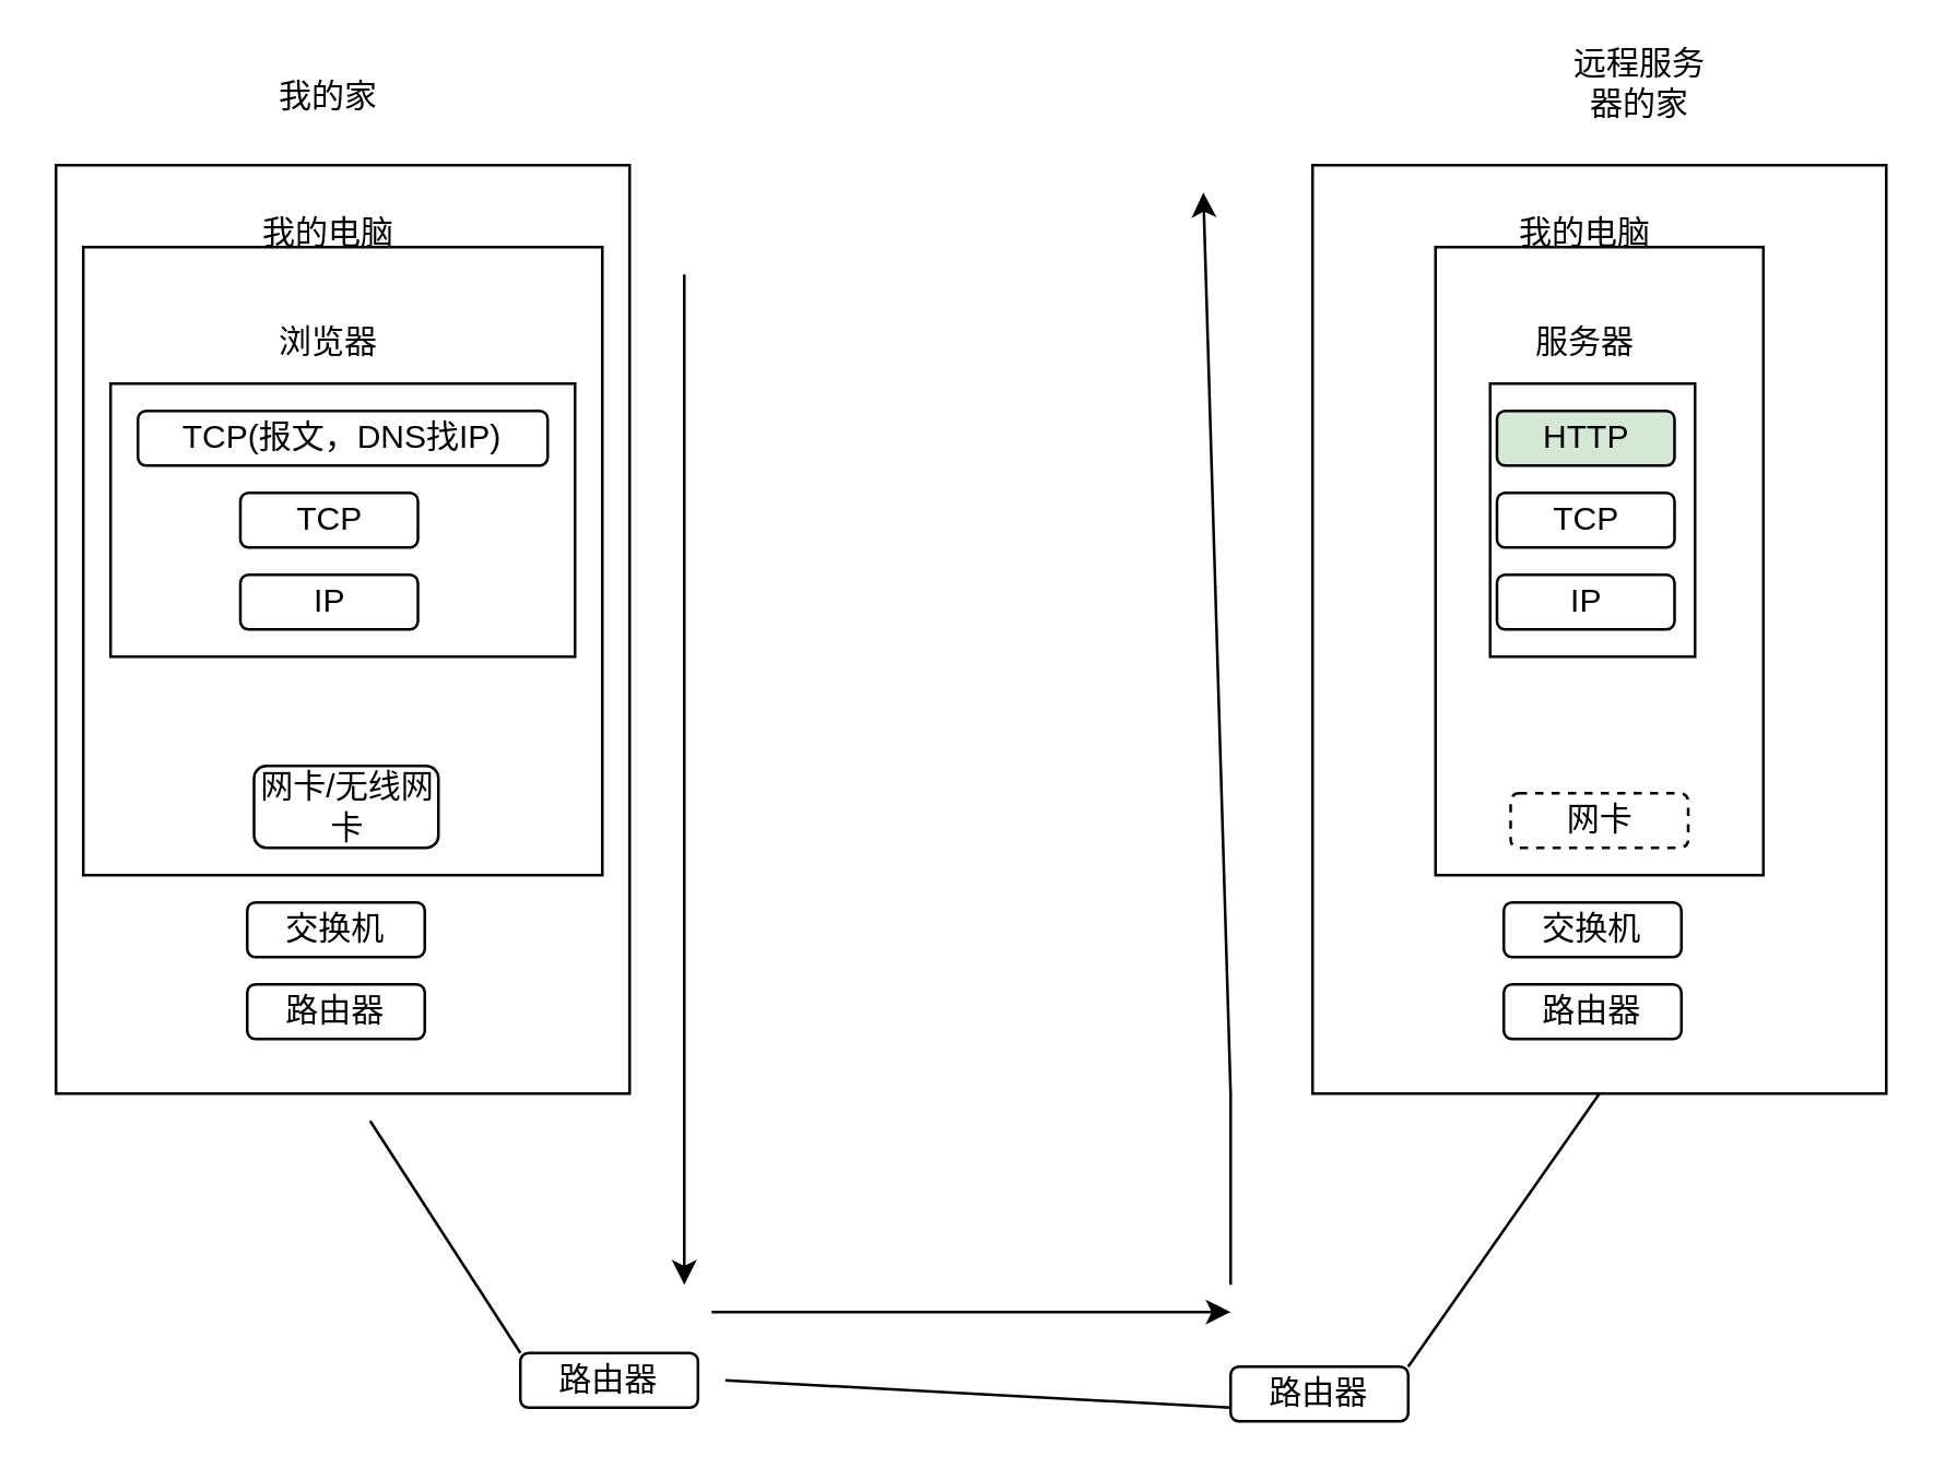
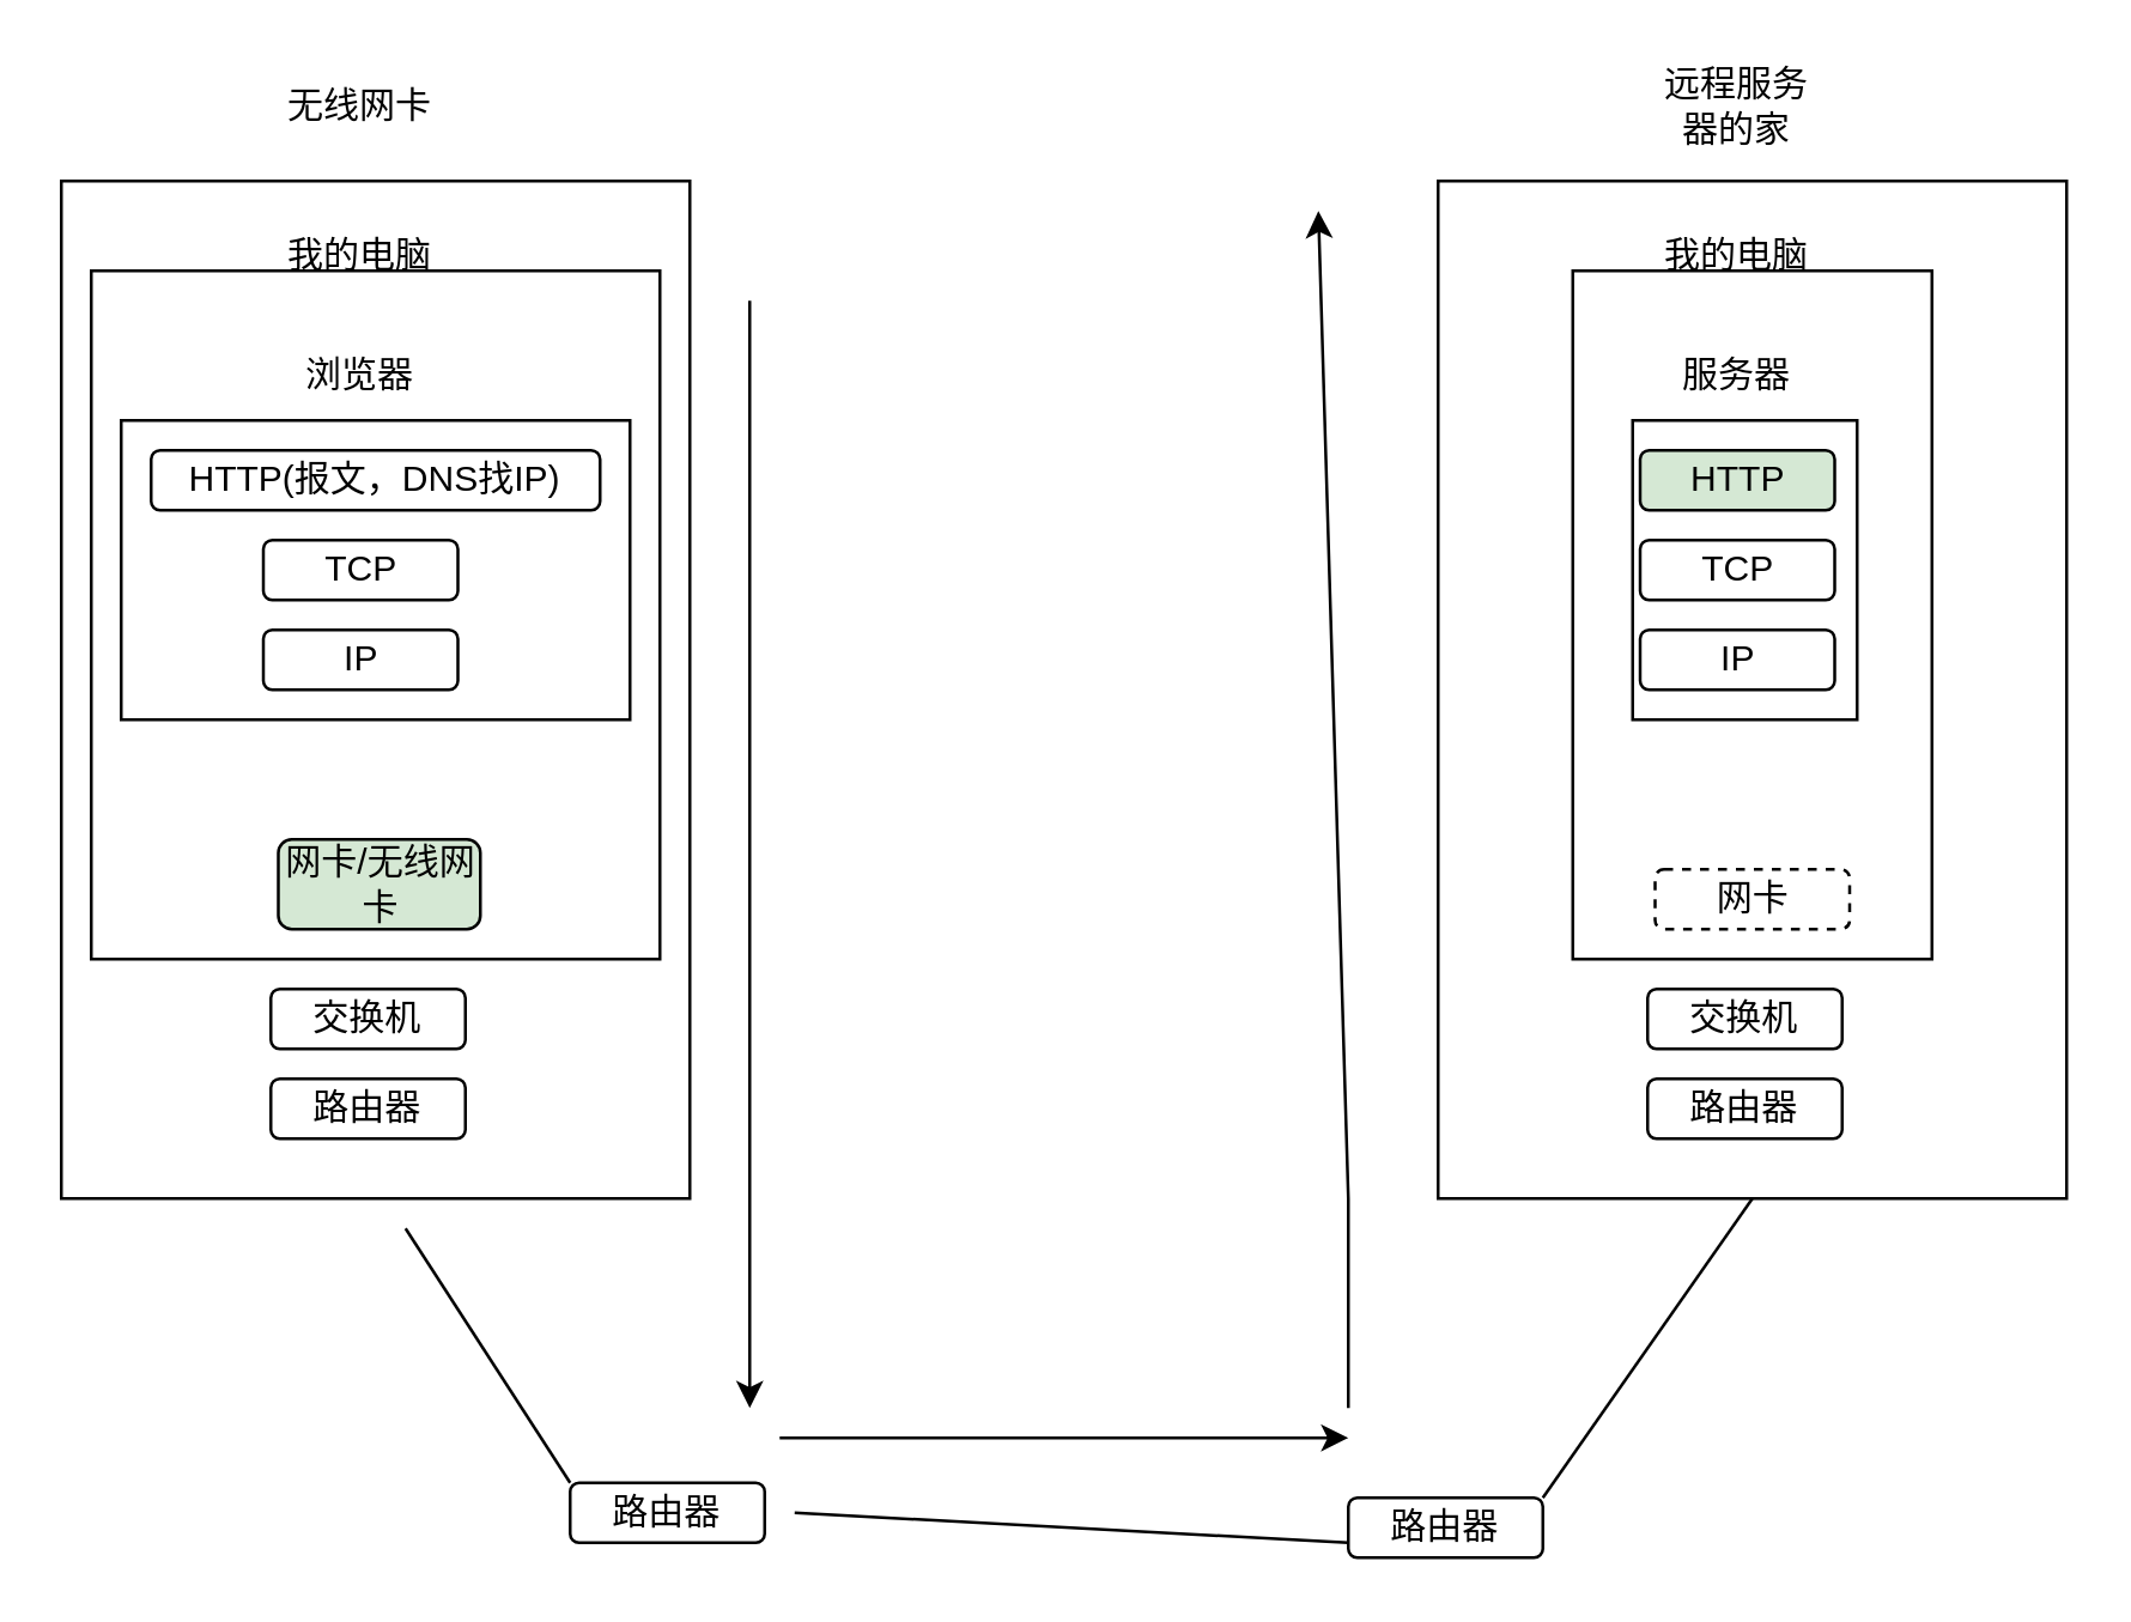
  <mxCell id="0" />
  <mxCell id="1" parent="0" />
  <mxCell id="2" value="" style="rounded=0;whiteSpace=wrap;html=1;" parent="1" vertex="1"><mxGeometry x="20" y="60" width="210" height="340" as="geometry" /></mxCell>
- <mxCell id="3" value="我的家" style="text;strokeColor=none;align=center;fillColor=none;html=1;verticalAlign=middle;whiteSpace=wrap;rounded=0;" parent="1" vertex="1"><mxGeometry x="90" y="20" width="60" height="30" as="geometry" /></mxCell>
+ <mxCell id="3" value="无线网卡" style="text;strokeColor=none;align=center;fillColor=none;html=1;verticalAlign=middle;whiteSpace=wrap;rounded=0;" parent="1" vertex="1"><mxGeometry x="90" y="20" width="60" height="30" as="geometry" /></mxCell>
  <mxCell id="4" value="" style="rounded=0;whiteSpace=wrap;html=1;" parent="1" vertex="1"><mxGeometry x="30" y="90" width="190" height="230" as="geometry" /></mxCell>
  <mxCell id="5" value="我的电脑&lt;br&gt;" style="text;strokeColor=none;align=center;fillColor=none;html=1;verticalAlign=middle;whiteSpace=wrap;rounded=0;" parent="1" vertex="1"><mxGeometry x="90" y="70" width="60" height="30" as="geometry" /></mxCell>
  <mxCell id="6" value="浏览器" style="text;strokeColor=none;align=center;fillColor=none;html=1;verticalAlign=middle;whiteSpace=wrap;rounded=0;" parent="1" vertex="1"><mxGeometry x="90" y="110" width="60" height="30" as="geometry" /></mxCell>
  <mxCell id="7" value="" style="rounded=0;whiteSpace=wrap;html=1;" vertex="1" parent="1"><mxGeometry x="40" y="140" width="170" height="100" as="geometry" /></mxCell>
- <mxCell id="8" value="TCP(报文，DNS找IP)" style="rounded=1;whiteSpace=wrap;html=1;" vertex="1" parent="1"><mxGeometry x="50" y="150" width="150" height="20" as="geometry" /></mxCell>
+ <mxCell id="8" value="HTTP(报文，DNS找IP)" style="rounded=1;whiteSpace=wrap;html=1;" vertex="1" parent="1"><mxGeometry x="50" y="150" width="150" height="20" as="geometry" /></mxCell>
  <mxCell id="9" value="TCP" style="rounded=1;whiteSpace=wrap;html=1;" vertex="1" parent="1"><mxGeometry x="87.5" y="180" width="65" height="20" as="geometry" /></mxCell>
  <mxCell id="10" value="IP" style="rounded=1;whiteSpace=wrap;html=1;" vertex="1" parent="1"><mxGeometry x="87.5" y="210" width="65" height="20" as="geometry" /></mxCell>
- <mxCell id="11" value="网卡/无线网卡" style="rounded=1;whiteSpace=wrap;html=1;" vertex="1" parent="1"><mxGeometry x="92.5" y="280" width="67.5" height="30" as="geometry" /></mxCell>
+ <mxCell id="11" value="网卡/无线网卡" style="rounded=1;whiteSpace=wrap;html=1;fillColor=#d5e8d4;" vertex="1" parent="1"><mxGeometry x="92.5" y="280" width="67.5" height="30" as="geometry" /></mxCell>
  <mxCell id="12" value="交换机" style="rounded=1;whiteSpace=wrap;html=1;" vertex="1" parent="1"><mxGeometry x="90" y="330" width="65" height="20" as="geometry" /></mxCell>
  <mxCell id="13" value="路由器" style="rounded=1;whiteSpace=wrap;html=1;" vertex="1" parent="1"><mxGeometry x="90" y="360" width="65" height="20" as="geometry" /></mxCell>
  <mxCell id="14" value="路由器" style="rounded=1;whiteSpace=wrap;html=1;" vertex="1" parent="1"><mxGeometry x="450" y="500" width="65" height="20" as="geometry" /></mxCell>
  <mxCell id="15" value="路由器" style="rounded=1;whiteSpace=wrap;html=1;" vertex="1" parent="1"><mxGeometry x="190" y="495" width="65" height="20" as="geometry" /></mxCell>
  <mxCell id="16" value="" style="rounded=0;whiteSpace=wrap;html=1;" vertex="1" parent="1"><mxGeometry x="480" y="60" width="210" height="340" as="geometry" /></mxCell>
- <mxCell id="17" value="远程服务器的家" style="text;strokeColor=none;align=center;fillColor=none;html=1;verticalAlign=middle;whiteSpace=wrap;rounded=0;" vertex="1" parent="1"><mxGeometry x="570" y="15" width="60" height="30" as="geometry" /></mxCell>
+ <mxCell id="17" value="远程服务器的家" style="text;strokeColor=none;align=center;fillColor=none;html=1;verticalAlign=middle;whiteSpace=wrap;rounded=0;" vertex="1" parent="1"><mxGeometry x="550" y="20" width="60" height="30" as="geometry" /></mxCell>
  <mxCell id="18" value="" style="rounded=0;whiteSpace=wrap;html=1;" vertex="1" parent="1"><mxGeometry x="525" y="90" width="120" height="230" as="geometry" /></mxCell>
  <mxCell id="19" value="我的电脑&lt;br&gt;" style="text;strokeColor=none;align=center;fillColor=none;html=1;verticalAlign=middle;whiteSpace=wrap;rounded=0;" vertex="1" parent="1"><mxGeometry x="550" y="70" width="60" height="30" as="geometry" /></mxCell>
  <mxCell id="20" value="服务器" style="text;strokeColor=none;align=center;fillColor=none;html=1;verticalAlign=middle;whiteSpace=wrap;rounded=0;" vertex="1" parent="1"><mxGeometry x="550" y="110" width="60" height="30" as="geometry" /></mxCell>
  <mxCell id="21" value="" style="rounded=0;whiteSpace=wrap;html=1;" vertex="1" parent="1"><mxGeometry x="545" y="140" width="75" height="100" as="geometry" /></mxCell>
  <mxCell id="22" value="HTTP" style="rounded=1;whiteSpace=wrap;html=1;fillColor=#d5e8d4;" vertex="1" parent="1"><mxGeometry x="547.5" y="150" width="65" height="20" as="geometry" /></mxCell>
  <mxCell id="23" value="TCP" style="rounded=1;whiteSpace=wrap;html=1;" vertex="1" parent="1"><mxGeometry x="547.5" y="180" width="65" height="20" as="geometry" /></mxCell>
  <mxCell id="24" value="IP" style="rounded=1;whiteSpace=wrap;html=1;" vertex="1" parent="1"><mxGeometry x="547.5" y="210" width="65" height="20" as="geometry" /></mxCell>
  <mxCell id="25" value="网卡" style="rounded=1;whiteSpace=wrap;html=1;dashed=1;" vertex="1" parent="1"><mxGeometry x="552.5" y="290" width="65" height="20" as="geometry" /></mxCell>
  <mxCell id="26" value="交换机" style="rounded=1;whiteSpace=wrap;html=1;" vertex="1" parent="1"><mxGeometry x="550" y="330" width="65" height="20" as="geometry" /></mxCell>
  <mxCell id="27" value="路由器" style="rounded=1;whiteSpace=wrap;html=1;" vertex="1" parent="1"><mxGeometry x="550" y="360" width="65" height="20" as="geometry" /></mxCell>
  <mxCell id="28" value="" style="endArrow=classic;html=1;rounded=0;" edge="1" parent="1"><mxGeometry width="50" height="50" relative="1" as="geometry"><mxPoint x="250" y="100" as="sourcePoint" /><mxPoint x="250" y="470" as="targetPoint" /></mxGeometry></mxCell>
  <mxCell id="29" value="" style="endArrow=classic;html=1;rounded=0;" edge="1" parent="1"><mxGeometry width="50" height="50" relative="1" as="geometry"><mxPoint x="260" y="480" as="sourcePoint" /><mxPoint x="450" y="480" as="targetPoint" /></mxGeometry></mxCell>
  <mxCell id="30" value="" style="endArrow=classic;html=1;rounded=0;" edge="1" parent="1"><mxGeometry width="50" height="50" relative="1" as="geometry"><mxPoint x="450" y="470" as="sourcePoint" /><mxPoint x="440" y="70" as="targetPoint" /><Array as="points"><mxPoint x="450" y="400" /></Array></mxGeometry></mxCell>
  <mxCell id="31" value="" style="endArrow=none;html=1;rounded=0;exitX=0;exitY=0;exitDx=0;exitDy=0;" edge="1" parent="1" source="15"><mxGeometry width="50" height="50" relative="1" as="geometry"><mxPoint x="85" y="460" as="sourcePoint" /><mxPoint x="135" y="410" as="targetPoint" /></mxGeometry></mxCell>
  <mxCell id="32" value="" style="endArrow=none;html=1;rounded=0;" edge="1" parent="1"><mxGeometry width="50" height="50" relative="1" as="geometry"><mxPoint x="450" y="515" as="sourcePoint" /><mxPoint x="265" y="505" as="targetPoint" /></mxGeometry></mxCell>
  <mxCell id="33" value="" style="endArrow=none;html=1;rounded=0;exitX=0.5;exitY=1;exitDx=0;exitDy=0;" edge="1" parent="1" source="16"><mxGeometry width="50" height="50" relative="1" as="geometry"><mxPoint x="700" y="510" as="sourcePoint" /><mxPoint x="515" y="500" as="targetPoint" /></mxGeometry></mxCell>
